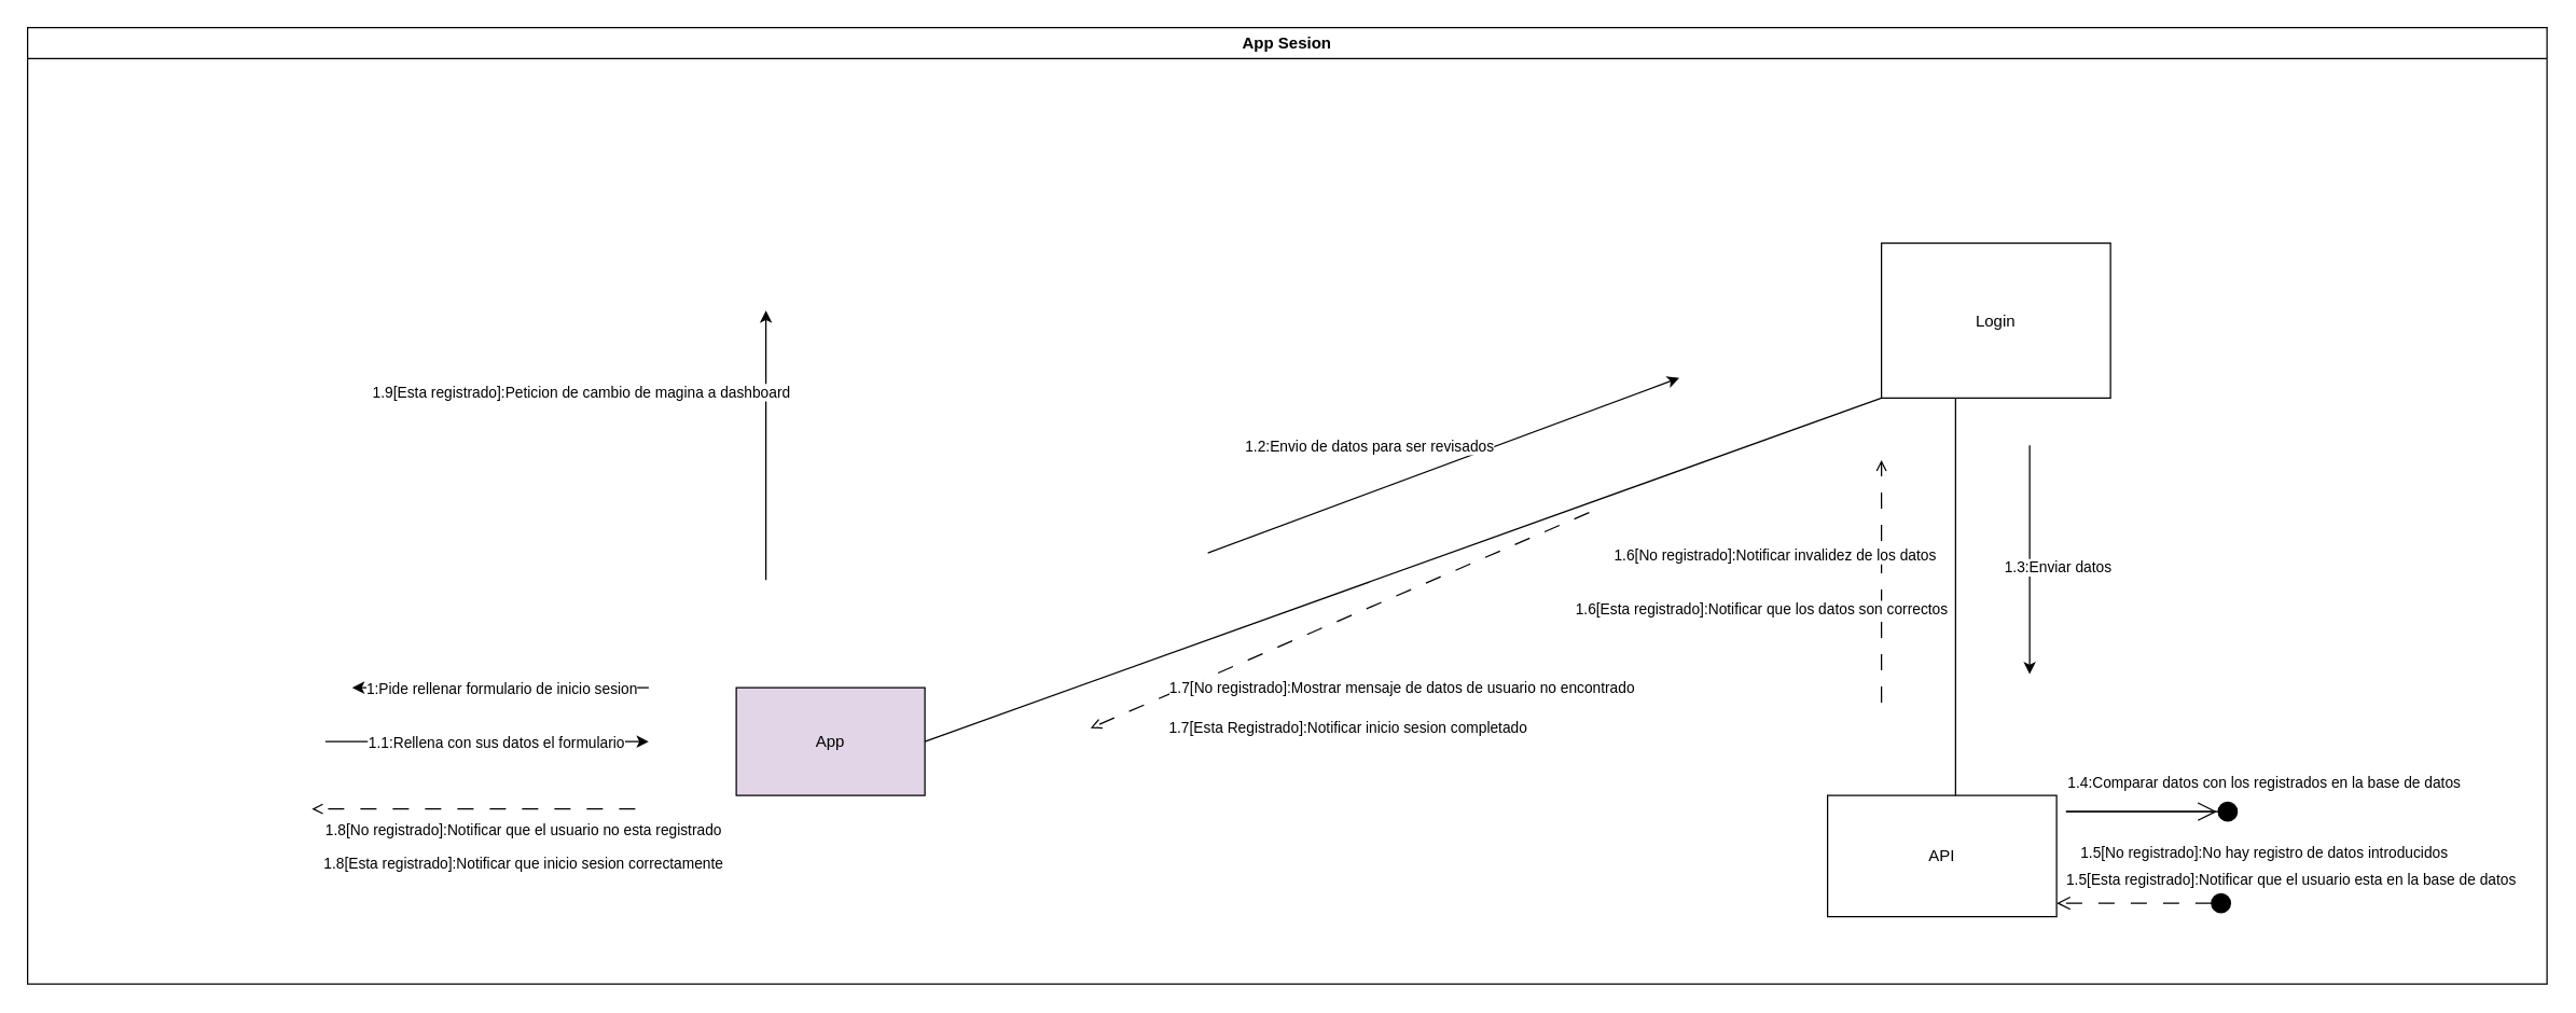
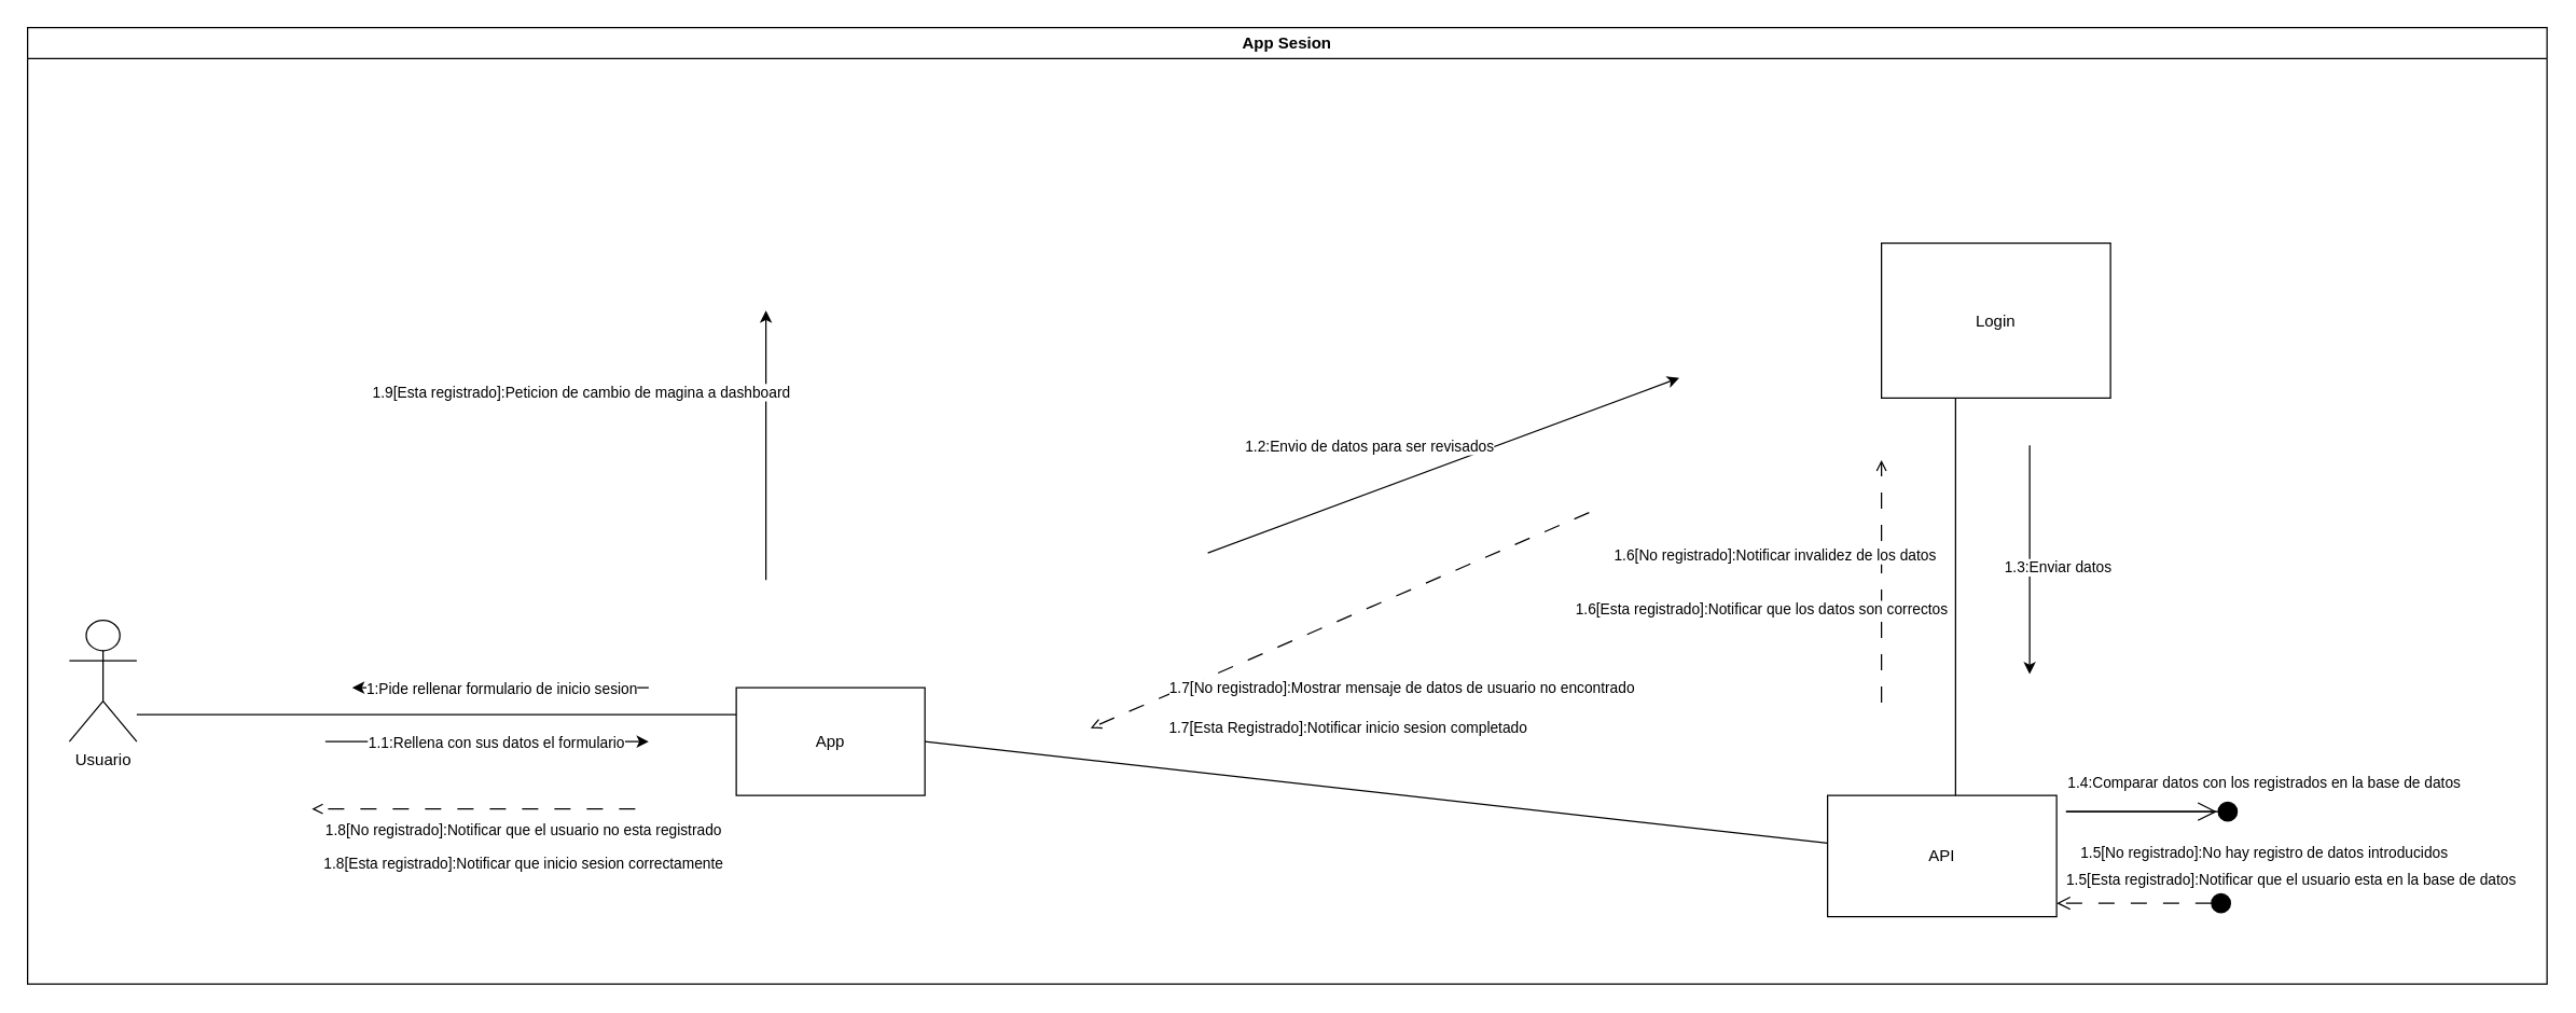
  <mxCell id="0" />
  <mxCell id="1" parent="0" />
  <mxCell id="2" value="App Sesion" style="swimlane;whiteSpace=wrap;html=1;" vertex="1" parent="1"><mxGeometry x="20" y="20" width="1870" height="710" as="geometry" /></mxCell>
+ <mxCell id="3" style="edgeStyle=orthogonalEdgeStyle;rounded=0;orthogonalLoop=1;jettySize=auto;html=1;entryX=0;entryY=0.25;entryDx=0;entryDy=0;endArrow=none;endFill=0;" edge="1" parent="2" source="4" target="12"><mxGeometry relative="1" as="geometry"><Array as="points"><mxPoint x="119" y="510" /><mxPoint x="119" y="510" /></Array></mxGeometry></mxCell>
+ <mxCell id="4" value="Usuario" style="shape=umlActor;verticalLabelPosition=bottom;verticalAlign=top;html=1;outlineConnect=0;" vertex="1" parent="2"><mxGeometry x="31" y="440" width="50" height="90" as="geometry" /></mxCell>
  <mxCell id="5" value="" style="endArrow=classic;html=1;rounded=0;" edge="1" parent="2"><mxGeometry width="50" height="50" relative="1" as="geometry"><mxPoint x="461" y="490" as="sourcePoint" /><mxPoint x="241" y="490" as="targetPoint" /></mxGeometry></mxCell>
  <mxCell id="6" value="1:Pide rellenar formulario de inicio sesion" style="edgeLabel;html=1;align=center;verticalAlign=middle;resizable=0;points=[];" vertex="1" connectable="0" parent="5"><mxGeometry x="-0.645" relative="1" as="geometry"><mxPoint x="-71" as="offset" /></mxGeometry></mxCell>
  <mxCell id="7" value="" style="endArrow=classic;html=1;rounded=0;" edge="1" parent="2"><mxGeometry width="50" height="50" relative="1" as="geometry"><mxPoint x="221" y="530" as="sourcePoint" /><mxPoint x="461" y="530" as="targetPoint" /></mxGeometry></mxCell>
  <mxCell id="8" value="1.1:Rellena con sus datos el formulario" style="edgeLabel;html=1;align=center;verticalAlign=middle;resizable=0;points=[];" vertex="1" connectable="0" parent="7"><mxGeometry x="0.525" relative="1" as="geometry"><mxPoint x="-57" as="offset" /></mxGeometry></mxCell>
  <mxCell id="9" value="" style="endArrow=open;html=1;rounded=0;endFill=0;dashed=1;dashPattern=12 12;" edge="1" parent="2"><mxGeometry width="50" height="50" relative="1" as="geometry"><mxPoint x="451" y="580" as="sourcePoint" /><mxPoint x="211" y="580" as="targetPoint" /></mxGeometry></mxCell>
  <mxCell id="10" value="1.8[No registrado]:Notificar que el usuario no esta registrado" style="edgeLabel;html=1;align=center;verticalAlign=middle;resizable=0;points=[];" vertex="1" connectable="0" parent="9"><mxGeometry x="0.487" y="-5" relative="1" as="geometry"><mxPoint x="94" y="20" as="offset" /></mxGeometry></mxCell>
  <mxCell id="11" value="1.8[Esta registrado]:Notificar que inicio sesion correctamente" style="edgeLabel;html=1;align=center;verticalAlign=middle;resizable=0;points=[];" vertex="1" connectable="0" parent="9"><mxGeometry x="-0.251" y="-3" relative="1" as="geometry"><mxPoint x="6" y="43" as="offset" /></mxGeometry></mxCell>
- <mxCell id="12" value="App" style="rounded=0;whiteSpace=wrap;html=1;fillColor=#e1d5e7;" vertex="1" parent="2"><mxGeometry x="526" y="490" width="140" height="80" as="geometry" /></mxCell>
+ <mxCell id="12" value="App" style="rounded=0;whiteSpace=wrap;html=1;" vertex="1" parent="2"><mxGeometry x="526" y="490" width="140" height="80" as="geometry" /></mxCell>
  <mxCell id="13" value="API" style="rounded=0;whiteSpace=wrap;html=1;" vertex="1" parent="2"><mxGeometry x="1336" y="570" width="170" height="90" as="geometry" /></mxCell>
  <mxCell id="14" style="edgeStyle=orthogonalEdgeStyle;rounded=0;orthogonalLoop=1;jettySize=auto;html=1;endArrow=none;endFill=0;" edge="1" parent="2" source="15" target="13"><mxGeometry relative="1" as="geometry"><Array as="points"><mxPoint x="1431" y="440" /><mxPoint x="1431" y="440" /></Array></mxGeometry></mxCell>
  <mxCell id="15" value="Login" style="rounded=0;whiteSpace=wrap;html=1;" vertex="1" parent="2"><mxGeometry x="1376" y="160" width="170" height="115" as="geometry" /></mxCell>
  <mxCell id="16" value="" style="endArrow=classic;html=1;rounded=0;" edge="1" parent="2"><mxGeometry width="50" height="50" relative="1" as="geometry"><mxPoint x="548" y="410" as="sourcePoint" /><mxPoint x="548" y="210" as="targetPoint" /></mxGeometry></mxCell>
  <mxCell id="17" value="1.9[Esta registrado]:Peticion de cambio de magina a dashboard" style="edgeLabel;html=1;align=center;verticalAlign=middle;resizable=0;points=[];" vertex="1" connectable="0" parent="16"><mxGeometry x="0.001" y="2" relative="1" as="geometry"><mxPoint x="-136" y="-40" as="offset" /></mxGeometry></mxCell>
  <mxCell id="18" value="" style="endArrow=classic;html=1;rounded=0;" edge="1" parent="2"><mxGeometry width="50" height="50" relative="1" as="geometry"><mxPoint x="1486" y="310" as="sourcePoint" /><mxPoint x="1486" y="480" as="targetPoint" /><Array as="points" /></mxGeometry></mxCell>
  <mxCell id="19" value="1.3:Enviar datos" style="edgeLabel;html=1;align=center;verticalAlign=middle;resizable=0;points=[];" vertex="1" connectable="0" parent="18"><mxGeometry x="0.174" y="2" relative="1" as="geometry"><mxPoint x="18" y="-10" as="offset" /></mxGeometry></mxCell>
  <mxCell id="20" value="" style="endArrow=open;html=1;rounded=0;endFill=0;dashed=1;dashPattern=12 12;" edge="1" parent="2"><mxGeometry width="50" height="50" relative="1" as="geometry"><mxPoint x="1376" y="501" as="sourcePoint" /><mxPoint x="1376" y="321" as="targetPoint" /></mxGeometry></mxCell>
  <mxCell id="21" value="1.6[No registrado]:Notificar invalidez de los datos" style="edgeLabel;html=1;align=center;verticalAlign=middle;resizable=0;points=[];" vertex="1" connectable="0" parent="20"><mxGeometry x="0.335" relative="1" as="geometry"><mxPoint x="-80" y="10" as="offset" /></mxGeometry></mxCell>
  <mxCell id="22" value="1.6[Esta registrado]:Notificar que los datos son correctos" style="edgeLabel;html=1;align=center;verticalAlign=middle;resizable=0;points=[];" vertex="1" connectable="0" parent="20"><mxGeometry x="-0.407" y="3" relative="1" as="geometry"><mxPoint x="-87" y="-17" as="offset" /></mxGeometry></mxCell>
- <mxCell id="23" value="" style="endArrow=none;html=1;rounded=0;entryX=0;entryY=1;entryDx=0;entryDy=0;exitX=1;exitY=0.5;exitDx=0;exitDy=0;endFill=0;" edge="1" parent="2" source="12" target="15"><mxGeometry width="50" height="50" relative="1" as="geometry"><mxPoint x="706" y="470" as="sourcePoint" /><mxPoint x="886" y="360" as="targetPoint" /></mxGeometry></mxCell>
+ <mxCell id="23" value="" style="endArrow=none;html=1;rounded=0;exitX=1;exitY=0.5;exitDx=0;exitDy=0;endFill=0;" edge="1" parent="2" source="12" target="13"><mxGeometry width="50" height="50" relative="1" as="geometry"><mxPoint x="706" y="470" as="sourcePoint" /><mxPoint x="886" y="360" as="targetPoint" /></mxGeometry></mxCell>
  <mxCell id="24" value="" style="endArrow=classic;html=1;rounded=0;" edge="1" parent="2"><mxGeometry width="50" height="50" relative="1" as="geometry"><mxPoint x="876" y="390" as="sourcePoint" /><mxPoint x="1226" y="260" as="targetPoint" /></mxGeometry></mxCell>
  <mxCell id="25" value="1.2:Envio de datos para ser revisados" style="edgeLabel;html=1;align=center;verticalAlign=middle;resizable=0;points=[];" vertex="1" connectable="0" parent="24"><mxGeometry x="-0.211" y="3" relative="1" as="geometry"><mxPoint x="-17" y="-26" as="offset" /></mxGeometry></mxCell>
  <mxCell id="26" value="" style="endArrow=open;html=1;rounded=0;endFill=0;dashed=1;dashPattern=12 12;" edge="1" parent="2"><mxGeometry width="50" height="50" relative="1" as="geometry"><mxPoint x="1159" y="360" as="sourcePoint" /><mxPoint x="789" y="520" as="targetPoint" /></mxGeometry></mxCell>
  <mxCell id="27" value="1.7[No registrado]:Mostrar mensaje de datos de usuario no encontrado" style="edgeLabel;html=1;align=center;verticalAlign=middle;resizable=0;points=[];" vertex="1" connectable="0" parent="26"><mxGeometry x="0.426" y="-4" relative="1" as="geometry"><mxPoint x="126" y="19" as="offset" /></mxGeometry></mxCell>
  <mxCell id="28" value="1.7[Esta Registrado]:Notificar inicio sesion completado" style="edgeLabel;html=1;align=center;verticalAlign=middle;resizable=0;points=[];" vertex="1" connectable="0" parent="26"><mxGeometry x="0.734" y="-1" relative="1" as="geometry"><mxPoint x="141" y="22" as="offset" /></mxGeometry></mxCell>
  <mxCell id="29" value="1.5[No registrado]:No hay registro de datos introducidos" style="html=1;verticalAlign=bottom;startArrow=circle;startFill=1;endArrow=open;startSize=6;endSize=8;curved=0;rounded=0;dashed=1;dashPattern=12 12;entryX=1;entryY=0;entryDx=0;entryDy=5;entryPerimeter=0;" edge="1" parent="2"><mxGeometry x="-1" y="-37" width="80" relative="1" as="geometry"><mxPoint x="1636" y="650" as="sourcePoint" /><mxPoint x="1506" y="650" as="targetPoint" /><mxPoint x="24" y="9" as="offset" /></mxGeometry></mxCell>
  <mxCell id="30" value="1.5[Esta registrado]:Notificar que el usuario esta en la base de datos" style="edgeLabel;html=1;align=center;verticalAlign=middle;resizable=0;points=[];" vertex="1" connectable="0" parent="29"><mxGeometry x="-0.462" y="3" relative="1" as="geometry"><mxPoint x="78" y="-21" as="offset" /></mxGeometry></mxCell>
  <mxCell id="31" value="" style="group" vertex="1" connectable="0" parent="2"><mxGeometry x="1513" y="582" width="120" as="geometry" /></mxCell>
  <mxCell id="32" value="1.4:Comparar datos con los registrados en la base de datos" style="html=1;verticalAlign=bottom;startArrow=none;startFill=0;endArrow=oval;curved=0;rounded=0;endFill=1;targetPerimeterSpacing=2;endSize=14;" edge="1" parent="31"><mxGeometry x="1" y="30" width="80" relative="1" as="geometry"><mxPoint as="sourcePoint" /><mxPoint x="120" as="targetPoint" /><mxPoint x="27" y="18" as="offset" /><Array as="points"><mxPoint x="56" /></Array></mxGeometry></mxCell>
  <mxCell id="33" value="" style="endArrow=open;endFill=1;endSize=12;html=1;rounded=0;" edge="1" parent="31"><mxGeometry width="160" relative="1" as="geometry"><mxPoint as="sourcePoint" /><mxPoint x="112" as="targetPoint" /></mxGeometry></mxCell>
